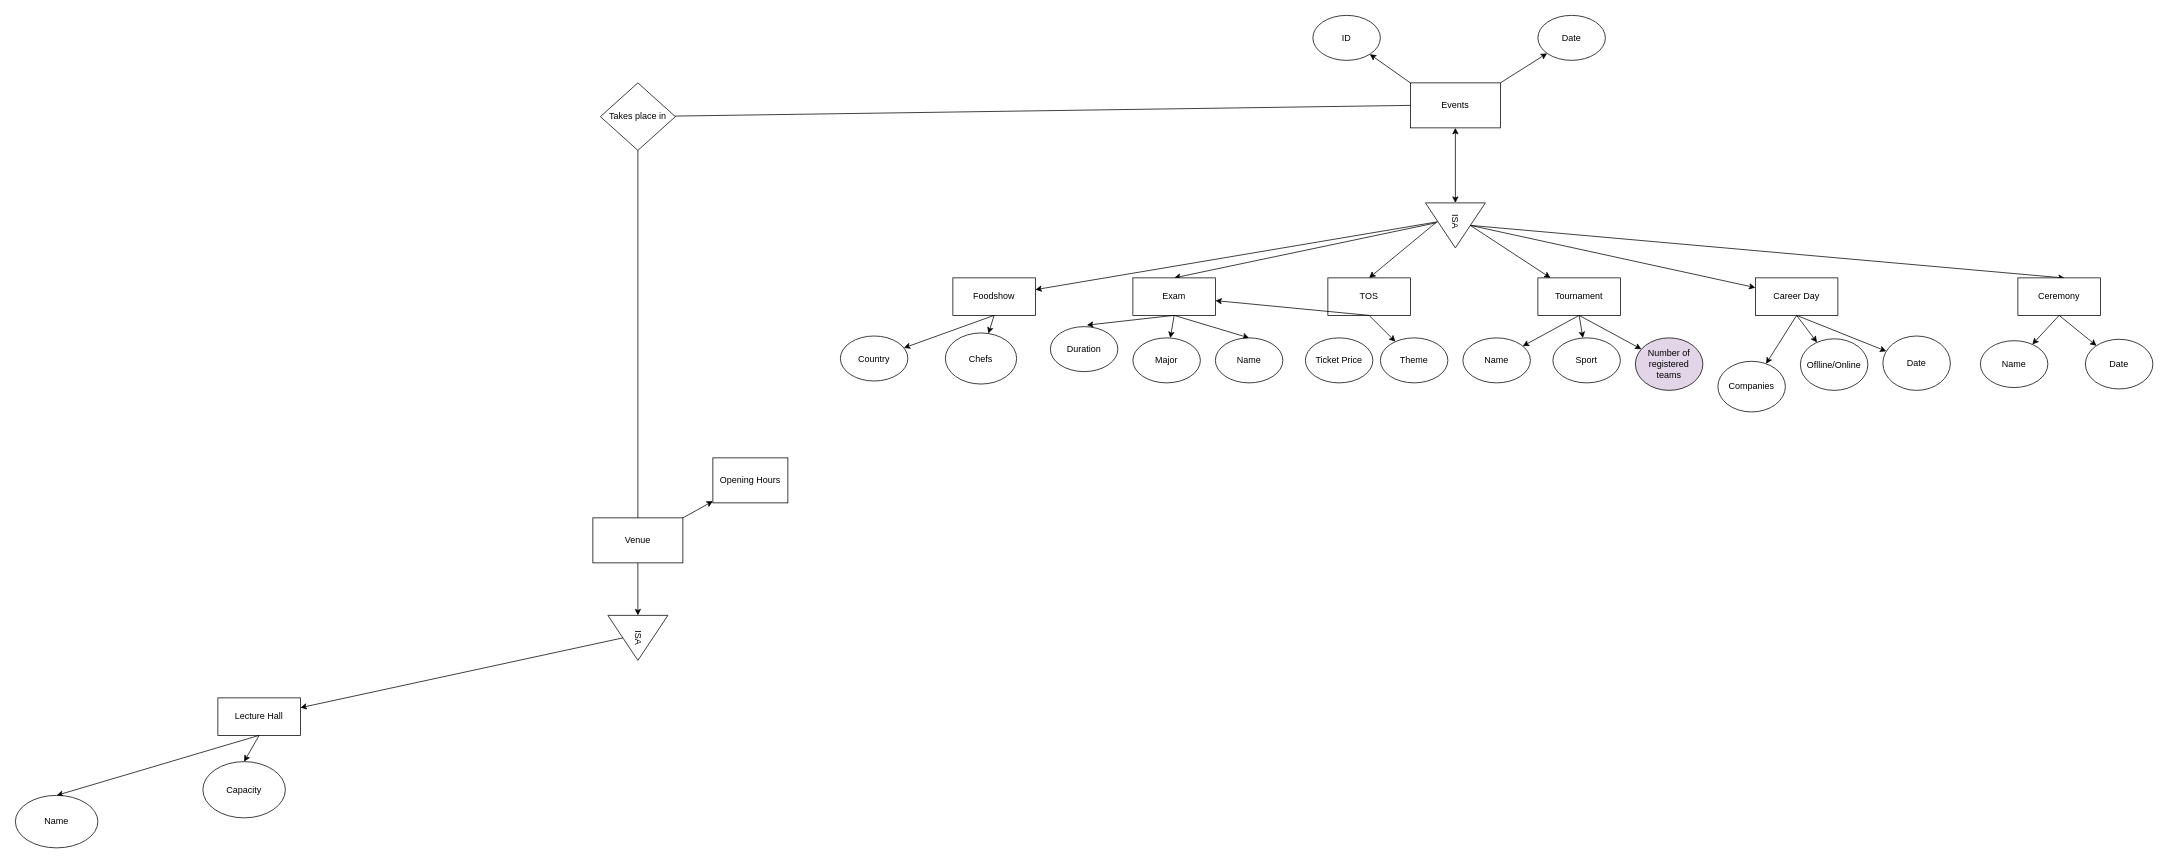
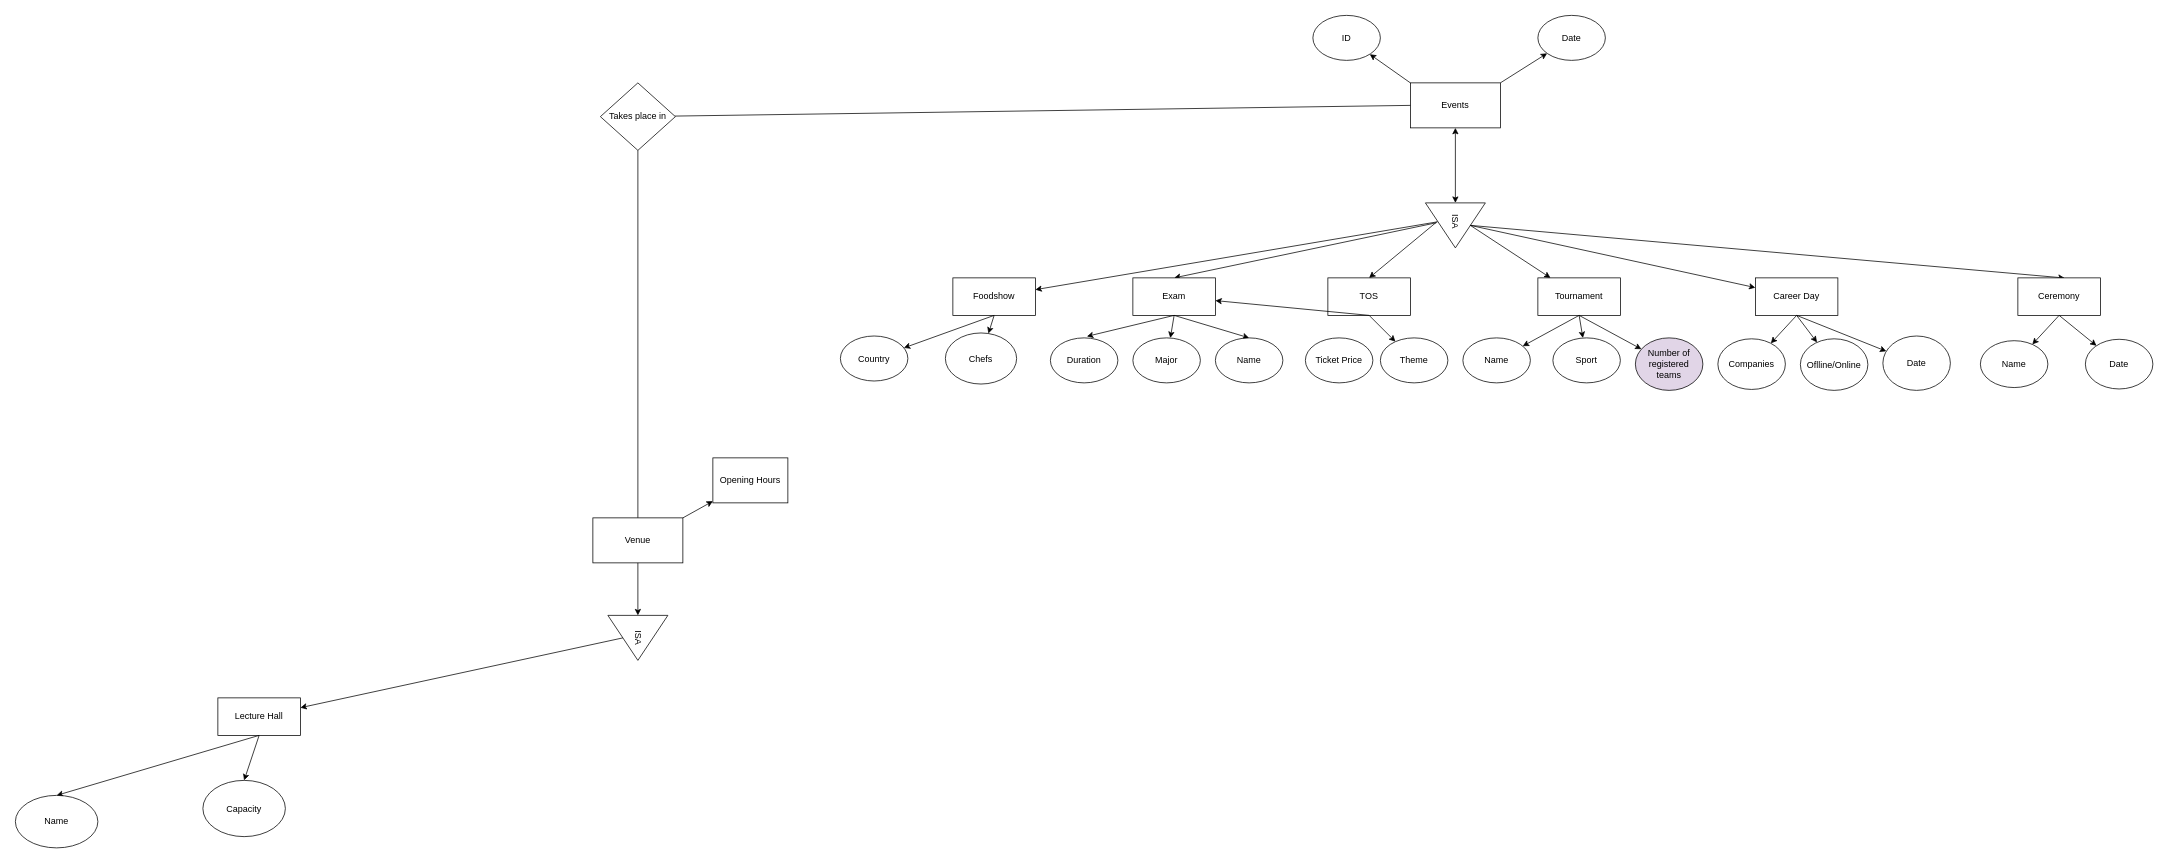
  <mxCell id="0" />
  <mxCell id="1" parent="0" />
  <mxCell id="2" value="Events" style="rounded=0;whiteSpace=wrap;html=1;" vertex="1" parent="1"><mxGeometry x="1880" y="110" width="120" height="60" as="geometry" /></mxCell>
  <mxCell id="3" value="" style="endArrow=classic;html=1;rounded=0;" edge="1" parent="1" target="4"><mxGeometry width="50" height="50" relative="1" as="geometry"><mxPoint x="2000" y="110" as="sourcePoint" /><mxPoint x="2037.5" y="60" as="targetPoint" /></mxGeometry></mxCell>
  <mxCell id="4" value="Date" style="ellipse;whiteSpace=wrap;html=1;" vertex="1" parent="1"><mxGeometry x="2050" y="20" width="90" height="60" as="geometry" /></mxCell>
  <mxCell id="5" value="" style="endArrow=classic;startArrow=classic;html=1;rounded=0;entryX=0.5;entryY=1;entryDx=0;entryDy=0;" edge="1" parent="1" target="2"><mxGeometry width="50" height="50" relative="1" as="geometry"><mxPoint x="1940" y="270" as="sourcePoint" /><mxPoint x="2010" y="220" as="targetPoint" /></mxGeometry></mxCell>
  <mxCell id="6" value="ISA&amp;nbsp; &amp;nbsp;" style="triangle;whiteSpace=wrap;html=1;rotation=90;" vertex="1" parent="1"><mxGeometry x="1910" y="260" width="60" height="80" as="geometry" /></mxCell>
  <mxCell id="7" value="" style="endArrow=classic;html=1;rounded=0;exitX=0.473;exitY=0.818;exitDx=0;exitDy=0;exitPerimeter=0;entryX=0.5;entryY=0;entryDx=0;entryDy=0;" edge="1" parent="1" target="8"><mxGeometry width="50" height="50" relative="1" as="geometry"><mxPoint x="1914.56" y="296.53" as="sourcePoint" /><mxPoint x="1740" y="370.001" as="targetPoint" /></mxGeometry></mxCell>
  <mxCell id="8" value="Exam" style="rounded=0;whiteSpace=wrap;html=1;" vertex="1" parent="1"><mxGeometry x="1510" y="370" width="110" height="50" as="geometry" /></mxCell>
  <mxCell id="9" value="TOS" style="rounded=0;whiteSpace=wrap;html=1;" vertex="1" parent="1"><mxGeometry x="1770" y="370" width="110" height="50" as="geometry" /></mxCell>
  <mxCell id="10" value="" style="endArrow=classic;html=1;rounded=0;exitX=0.423;exitY=0.81;exitDx=0;exitDy=0;exitPerimeter=0;entryX=0.5;entryY=0;entryDx=0;entryDy=0;" edge="1" parent="1" source="6" target="9"><mxGeometry width="50" height="50" relative="1" as="geometry"><mxPoint x="1860" y="470" as="sourcePoint" /><mxPoint x="1930" y="360" as="targetPoint" /></mxGeometry></mxCell>
  <mxCell id="11" value="" style="endArrow=classic;html=1;rounded=0;exitX=0.5;exitY=0;exitDx=0;exitDy=0;" edge="1" parent="1" source="6" target="12"><mxGeometry width="50" height="50" relative="1" as="geometry"><mxPoint x="2080" y="470" as="sourcePoint" /><mxPoint x="1980" y="360" as="targetPoint" /></mxGeometry></mxCell>
  <mxCell id="12" value="Tournament" style="rounded=0;whiteSpace=wrap;html=1;" vertex="1" parent="1"><mxGeometry x="2050" y="370" width="110" height="50" as="geometry" /></mxCell>
  <mxCell id="13" value="" style="endArrow=classic;html=1;rounded=0;exitX=0.5;exitY=0;exitDx=0;exitDy=0;" edge="1" parent="1" source="6" target="14"><mxGeometry width="50" height="50" relative="1" as="geometry"><mxPoint x="2010" y="470" as="sourcePoint" /><mxPoint x="2110" y="360" as="targetPoint" /></mxGeometry></mxCell>
  <mxCell id="14" value="Career Day" style="rounded=0;whiteSpace=wrap;html=1;" vertex="1" parent="1"><mxGeometry x="2340" y="370" width="110" height="50" as="geometry" /></mxCell>
  <mxCell id="15" value="" style="endArrow=classic;html=1;rounded=0;exitX=0.5;exitY=0;exitDx=0;exitDy=0;entryX=0.567;entryY=0.004;entryDx=0;entryDy=0;entryPerimeter=0;" edge="1" parent="1" source="6" target="16"><mxGeometry width="50" height="50" relative="1" as="geometry"><mxPoint x="2010" y="330" as="sourcePoint" /><mxPoint x="2300" y="370" as="targetPoint" /></mxGeometry></mxCell>
  <mxCell id="16" value="Ceremony" style="rounded=0;whiteSpace=wrap;html=1;" vertex="1" parent="1"><mxGeometry x="2690" y="370" width="110" height="50" as="geometry" /></mxCell>
  <mxCell id="17" value="" style="endArrow=classic;html=1;rounded=0;exitX=0.421;exitY=0.797;exitDx=0;exitDy=0;exitPerimeter=0;" edge="1" parent="1" source="6" target="18"><mxGeometry width="50" height="50" relative="1" as="geometry"><mxPoint x="1720" y="330" as="sourcePoint" /><mxPoint x="1530" y="370" as="targetPoint" /></mxGeometry></mxCell>
  <mxCell id="18" value="Foodshow" style="rounded=0;whiteSpace=wrap;html=1;" vertex="1" parent="1"><mxGeometry x="1270" y="370" width="110" height="50" as="geometry" /></mxCell>
  <mxCell id="19" value="" style="endArrow=classic;html=1;rounded=0;exitX=0.5;exitY=1;exitDx=0;exitDy=0;" edge="1" parent="1" source="18" target="20"><mxGeometry width="50" height="50" relative="1" as="geometry"><mxPoint x="1500" y="590" as="sourcePoint" /><mxPoint x="1460" y="490" as="targetPoint" /></mxGeometry></mxCell>
  <mxCell id="20" value="Country" style="ellipse;whiteSpace=wrap;html=1;" vertex="1" parent="1"><mxGeometry x="1120" y="447.5" width="90" height="60" as="geometry" /></mxCell>
  <mxCell id="21" value="" style="endArrow=classic;html=1;rounded=0;exitX=0.5;exitY=1;exitDx=0;exitDy=0;" edge="1" parent="1" source="8" target="22"><mxGeometry width="50" height="50" relative="1" as="geometry"><mxPoint x="1710" y="560" as="sourcePoint" /><mxPoint x="1630" y="490" as="targetPoint" /></mxGeometry></mxCell>
  <mxCell id="22" value="Major" style="ellipse;whiteSpace=wrap;html=1;" vertex="1" parent="1"><mxGeometry x="1510" y="450" width="90" height="60" as="geometry" /></mxCell>
  <mxCell id="23" value="" style="endArrow=classic;html=1;rounded=0;entryX=0.5;entryY=0;entryDx=0;entryDy=0;exitX=0.5;exitY=1;exitDx=0;exitDy=0;" edge="1" parent="1" source="8" target="24"><mxGeometry width="50" height="50" relative="1" as="geometry"><mxPoint x="1685" y="420" as="sourcePoint" /><mxPoint x="1730" y="490" as="targetPoint" /></mxGeometry></mxCell>
  <mxCell id="24" value="Name" style="ellipse;whiteSpace=wrap;html=1;" vertex="1" parent="1"><mxGeometry x="1620" y="450" width="90" height="60" as="geometry" /></mxCell>
  <mxCell id="25" value="" style="endArrow=classic;html=1;rounded=0;exitX=0.5;exitY=1;exitDx=0;exitDy=0;entryX=0.541;entryY=-0.033;entryDx=0;entryDy=0;entryPerimeter=0;" edge="1" parent="1" source="8" target="26"><mxGeometry width="50" height="50" relative="1" as="geometry"><mxPoint x="1570" y="560" as="sourcePoint" /><mxPoint x="1490" y="490" as="targetPoint" /></mxGeometry></mxCell>
- <mxCell id="26" value="Duration" style="ellipse;whiteSpace=wrap;html=1;" vertex="1" parent="1"><mxGeometry x="1400" y="435" width="90" height="60" as="geometry" /></mxCell>
+ <mxCell id="26" value="Duration" style="ellipse;whiteSpace=wrap;html=1;" vertex="1" parent="1"><mxGeometry x="1400" y="450" width="90" height="60" as="geometry" /></mxCell>
  <mxCell id="27" style="edgeStyle=orthogonalEdgeStyle;rounded=0;orthogonalLoop=1;jettySize=auto;html=1;exitX=0.5;exitY=1;exitDx=0;exitDy=0;" edge="1" parent="1" source="26" target="26"><mxGeometry relative="1" as="geometry" /></mxCell>
  <mxCell id="28" value="" style="endArrow=classic;html=1;rounded=0;exitX=0;exitY=0;exitDx=0;exitDy=0;" edge="1" parent="1" source="2" target="29"><mxGeometry width="50" height="50" relative="1" as="geometry"><mxPoint x="1910" y="160" as="sourcePoint" /><mxPoint x="1900" y="30" as="targetPoint" /></mxGeometry></mxCell>
  <mxCell id="29" value="ID" style="ellipse;whiteSpace=wrap;html=1;" vertex="1" parent="1"><mxGeometry x="1750" y="20" width="90" height="60" as="geometry" /></mxCell>
  <mxCell id="30" value="" style="endArrow=classic;html=1;rounded=0;exitX=0.5;exitY=1;exitDx=0;exitDy=0;" edge="1" parent="1" source="9" target="8"><mxGeometry width="50" height="50" relative="1" as="geometry"><mxPoint x="1860" y="540" as="sourcePoint" /><mxPoint x="1810" y="450" as="targetPoint" /></mxGeometry></mxCell>
  <mxCell id="31" value="Ticket Price" style="ellipse;whiteSpace=wrap;html=1;" vertex="1" parent="1"><mxGeometry x="1740" y="450" width="90" height="60" as="geometry" /></mxCell>
  <mxCell id="32" value="" style="endArrow=classic;html=1;rounded=0;exitX=0.5;exitY=1;exitDx=0;exitDy=0;" edge="1" parent="1" source="9" target="33"><mxGeometry width="50" height="50" relative="1" as="geometry"><mxPoint x="1890" y="440" as="sourcePoint" /><mxPoint x="1920" y="450" as="targetPoint" /></mxGeometry></mxCell>
  <mxCell id="33" value="Theme" style="ellipse;whiteSpace=wrap;html=1;" vertex="1" parent="1"><mxGeometry x="1840" y="450" width="90" height="60" as="geometry" /></mxCell>
  <mxCell id="34" value="" style="endArrow=classic;html=1;rounded=0;exitX=0.5;exitY=1;exitDx=0;exitDy=0;" edge="1" parent="1" source="12" target="35"><mxGeometry width="50" height="50" relative="1" as="geometry"><mxPoint x="1800" y="440" as="sourcePoint" /><mxPoint x="2010" y="450" as="targetPoint" /></mxGeometry></mxCell>
  <mxCell id="35" value="Name" style="ellipse;whiteSpace=wrap;html=1;" vertex="1" parent="1"><mxGeometry x="1950" y="450" width="90" height="60" as="geometry" /></mxCell>
  <mxCell id="36" value="" style="endArrow=classic;html=1;rounded=0;exitX=0.5;exitY=1;exitDx=0;exitDy=0;" edge="1" parent="1" source="12" target="37"><mxGeometry width="50" height="50" relative="1" as="geometry"><mxPoint x="1800" y="440" as="sourcePoint" /><mxPoint x="2120" y="470" as="targetPoint" /></mxGeometry></mxCell>
  <mxCell id="37" value="Sport" style="ellipse;whiteSpace=wrap;html=1;" vertex="1" parent="1"><mxGeometry x="2070" y="450" width="90" height="60" as="geometry" /></mxCell>
  <mxCell id="38" value="" style="endArrow=classic;html=1;rounded=0;exitX=0.5;exitY=1;exitDx=0;exitDy=0;" edge="1" parent="1" source="12" target="39"><mxGeometry width="50" height="50" relative="1" as="geometry"><mxPoint x="2300" y="440" as="sourcePoint" /><mxPoint x="2200" y="450" as="targetPoint" /></mxGeometry></mxCell>
  <mxCell id="39" value="Number of registered teams" style="ellipse;whiteSpace=wrap;html=1;fillColor=#e1d5e7;" vertex="1" parent="1"><mxGeometry x="2180" y="450" width="90" height="70" as="geometry" /></mxCell>
  <mxCell id="40" value="" style="endArrow=classic;html=1;rounded=0;exitX=0.5;exitY=1;exitDx=0;exitDy=0;" edge="1" parent="1" source="14" target="41"><mxGeometry width="50" height="50" relative="1" as="geometry"><mxPoint x="2390" y="480" as="sourcePoint" /><mxPoint x="2310" y="460" as="targetPoint" /></mxGeometry></mxCell>
- <mxCell id="41" value="Companies" style="ellipse;whiteSpace=wrap;html=1;" vertex="1" parent="1"><mxGeometry x="2290" y="481.25" width="90" height="67.5" as="geometry" /></mxCell>
+ <mxCell id="41" value="Companies" style="ellipse;whiteSpace=wrap;html=1;" vertex="1" parent="1"><mxGeometry x="2290" y="451.25" width="90" height="67.5" as="geometry" /></mxCell>
  <mxCell id="42" value="" style="endArrow=classic;html=1;rounded=0;exitX=0.5;exitY=1;exitDx=0;exitDy=0;" edge="1" parent="1" source="14" target="43"><mxGeometry width="50" height="50" relative="1" as="geometry"><mxPoint x="2390" y="480" as="sourcePoint" /><mxPoint x="2420" y="460" as="targetPoint" /></mxGeometry></mxCell>
  <mxCell id="43" value="Oflline/Online" style="ellipse;whiteSpace=wrap;html=1;" vertex="1" parent="1"><mxGeometry x="2400" y="451.25" width="90" height="68.75" as="geometry" /></mxCell>
  <mxCell id="44" value="" style="endArrow=classic;html=1;rounded=0;exitX=0.5;exitY=1;exitDx=0;exitDy=0;" edge="1" parent="1" source="14" target="45"><mxGeometry width="50" height="50" relative="1" as="geometry"><mxPoint x="2590" y="480" as="sourcePoint" /><mxPoint x="2530" y="450" as="targetPoint" /></mxGeometry></mxCell>
  <mxCell id="45" value="Date" style="ellipse;whiteSpace=wrap;html=1;" vertex="1" parent="1"><mxGeometry x="2510" y="447.5" width="90" height="72.5" as="geometry" /></mxCell>
  <mxCell id="46" value="" style="endArrow=classic;html=1;rounded=0;exitX=0.5;exitY=1;exitDx=0;exitDy=0;" edge="1" parent="1" source="16" target="47"><mxGeometry width="50" height="50" relative="1" as="geometry"><mxPoint x="2590" y="480" as="sourcePoint" /><mxPoint x="2660" y="460" as="targetPoint" /></mxGeometry></mxCell>
  <mxCell id="47" value="Name" style="ellipse;whiteSpace=wrap;html=1;" vertex="1" parent="1"><mxGeometry x="2640" y="453.75" width="90" height="62.5" as="geometry" /></mxCell>
  <mxCell id="48" value="" style="endArrow=classic;html=1;rounded=0;exitX=0.5;exitY=1;exitDx=0;exitDy=0;" edge="1" parent="1" source="16" target="49"><mxGeometry width="50" height="50" relative="1" as="geometry"><mxPoint x="3040" y="470" as="sourcePoint" /><mxPoint x="2820" y="460" as="targetPoint" /></mxGeometry></mxCell>
  <mxCell id="49" value="Date" style="ellipse;whiteSpace=wrap;html=1;" vertex="1" parent="1"><mxGeometry x="2780" y="451.88" width="90" height="66.25" as="geometry" /></mxCell>
  <mxCell id="50" value="" style="endArrow=classic;html=1;rounded=0;exitX=0.5;exitY=1;exitDx=0;exitDy=0;" edge="1" parent="1" source="18" target="51"><mxGeometry width="50" height="50" relative="1" as="geometry"><mxPoint x="1170" y="520" as="sourcePoint" /><mxPoint x="1300" y="470" as="targetPoint" /></mxGeometry></mxCell>
  <mxCell id="51" value="Chefs" style="ellipse;whiteSpace=wrap;html=1;" vertex="1" parent="1"><mxGeometry x="1260" y="443.44" width="95" height="68.12" as="geometry" /></mxCell>
  <mxCell id="52" value="" style="endArrow=none;html=1;rounded=0;entryX=0;entryY=0.5;entryDx=0;entryDy=0;" edge="1" parent="1" source="53" target="2"><mxGeometry width="50" height="50" relative="1" as="geometry"><mxPoint x="430" y="-90" as="sourcePoint" /><mxPoint x="1300" y="340" as="targetPoint" /><Array as="points" /></mxGeometry></mxCell>
  <mxCell id="53" value="Takes place in" style="rhombus;whiteSpace=wrap;html=1;" vertex="1" parent="1"><mxGeometry x="800" y="110" width="100" height="90" as="geometry" /></mxCell>
  <mxCell id="54" value="" style="endArrow=none;html=1;rounded=0;entryX=0.5;entryY=1;entryDx=0;entryDy=0;exitX=0.5;exitY=0;exitDx=0;exitDy=0;" edge="1" parent="1" source="55" target="53"><mxGeometry width="50" height="50" relative="1" as="geometry"><mxPoint x="850" y="710" as="sourcePoint" /><mxPoint x="780" y="310" as="targetPoint" /></mxGeometry></mxCell>
  <mxCell id="55" value="Venue" style="rounded=0;whiteSpace=wrap;html=1;" vertex="1" parent="1"><mxGeometry x="790" y="690" width="120" height="60" as="geometry" /></mxCell>
  <mxCell id="56" value="" style="endArrow=classic;html=1;rounded=0;exitX=1;exitY=0;exitDx=0;exitDy=0;" edge="1" parent="1" source="55" target="57"><mxGeometry width="50" height="50" relative="1" as="geometry"><mxPoint x="1090" y="980" as="sourcePoint" /><mxPoint x="980" y="650" as="targetPoint" /></mxGeometry></mxCell>
  <mxCell id="57" value="Opening Hours" style="rounded=0;whiteSpace=wrap;html=1;" vertex="1" parent="1"><mxGeometry x="950" y="610" width="100" height="60" as="geometry" /></mxCell>
  <mxCell id="58" value="" style="endArrow=classic;html=1;rounded=0;exitX=0.5;exitY=1;exitDx=0;exitDy=0;entryX=0;entryY=0.5;entryDx=0;entryDy=0;" edge="1" parent="1" source="55" target="59"><mxGeometry width="50" height="50" relative="1" as="geometry"><mxPoint x="910" y="800" as="sourcePoint" /><mxPoint x="850" y="820" as="targetPoint" /></mxGeometry></mxCell>
  <mxCell id="59" value="ISA" style="triangle;whiteSpace=wrap;html=1;rotation=90;" vertex="1" parent="1"><mxGeometry x="820" y="810" width="60" height="80" as="geometry" /></mxCell>
  <mxCell id="60" value="" style="endArrow=classic;html=1;rounded=0;exitX=0.5;exitY=1;exitDx=0;exitDy=0;" edge="1" parent="1" source="59" target="61"><mxGeometry width="50" height="50" relative="1" as="geometry"><mxPoint x="910" y="960" as="sourcePoint" /><mxPoint x="500" y="930" as="targetPoint" /></mxGeometry></mxCell>
  <mxCell id="61" value="Lecture Hall" style="rounded=0;whiteSpace=wrap;html=1;" vertex="1" parent="1"><mxGeometry x="290" y="930" width="110" height="50" as="geometry" /></mxCell>
  <mxCell id="62" value="" style="endArrow=classic;html=1;rounded=0;exitX=0.5;exitY=1;exitDx=0;exitDy=0;entryX=0.5;entryY=0;entryDx=0;entryDy=0;" edge="1" parent="1" source="61" target="64"><mxGeometry width="50" height="50" relative="1" as="geometry"><mxPoint x="480" y="1180" as="sourcePoint" /><mxPoint x="100" y="1057.583" as="targetPoint" /></mxGeometry></mxCell>
  <mxCell id="63" value="" style="endArrow=classic;html=1;rounded=0;exitX=0.5;exitY=1;exitDx=0;exitDy=0;entryX=0.5;entryY=0;entryDx=0;entryDy=0;" edge="1" parent="1" source="61" target="65"><mxGeometry width="50" height="50" relative="1" as="geometry"><mxPoint x="180" y="1180" as="sourcePoint" /><mxPoint x="249.211" y="1050" as="targetPoint" /></mxGeometry></mxCell>
  <mxCell id="64" value="Name" style="ellipse;whiteSpace=wrap;html=1;" vertex="1" parent="1"><mxGeometry x="20" y="1060" width="110" height="70" as="geometry" /></mxCell>
- <mxCell id="65" value="Capacity" style="ellipse;whiteSpace=wrap;html=1;" vertex="1" parent="1"><mxGeometry x="270" y="1015" width="110" height="75" as="geometry" /></mxCell>
+ <mxCell id="65" value="Capacity" style="ellipse;whiteSpace=wrap;html=1;" vertex="1" parent="1"><mxGeometry x="270" y="1040" width="110" height="75" as="geometry" /></mxCell>
